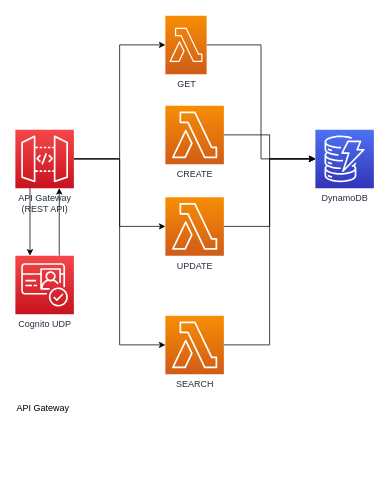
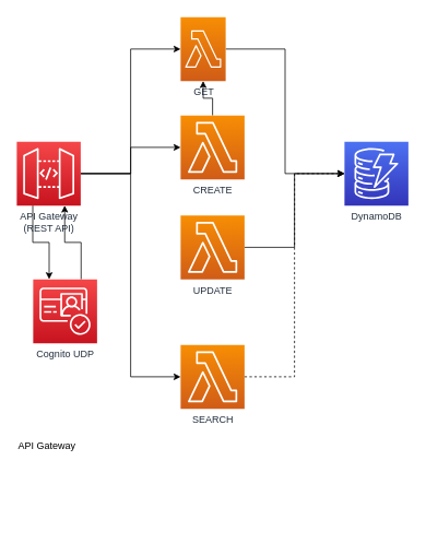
  <mxCell id="0" />
  <mxCell id="1" parent="0" />
  <mxCell id="2" style="edgeStyle=orthogonalEdgeStyle;rounded=0;orthogonalLoop=1;jettySize=auto;html=1;entryX=0.75;entryY=1;entryDx=0;entryDy=0;entryPerimeter=0;exitX=0.75;exitY=0;exitDx=0;exitDy=0;exitPerimeter=0;" edge="1" parent="1" source="3" target="8"><mxGeometry relative="1" as="geometry" /></mxCell>
- <mxCell id="3" value="Cognito UDP" style="points=[[0,0,0],[0.25,0,0],[0.5,0,0],[0.75,0,0],[1,0,0],[0,1,0],[0.25,1,0],[0.5,1,0],[0.75,1,0],[1,1,0],[0,0.25,0],[0,0.5,0],[0,0.75,0],[1,0.25,0],[1,0.5,0],[1,0.75,0]];outlineConnect=0;fontColor=#232F3E;gradientColor=#F54749;gradientDirection=north;fillColor=#C7131F;strokeColor=#ffffff;dashed=0;verticalLabelPosition=bottom;verticalAlign=top;align=center;html=1;fontSize=12;fontStyle=0;aspect=fixed;shape=mxgraph.aws4.resourceIcon;resIcon=mxgraph.aws4.cognito;" vertex="1" parent="1"><mxGeometry x="20" y="340" width="78" height="78" as="geometry" /></mxCell>
+ <mxCell id="3" value="Cognito UDP" style="points=[[0,0,0],[0.25,0,0],[0.5,0,0],[0.75,0,0],[1,0,0],[0,1,0],[0.25,1,0],[0.5,1,0],[0.75,1,0],[1,1,0],[0,0.25,0],[0,0.5,0],[0,0.75,0],[1,0.25,0],[1,0.5,0],[1,0.75,0]];outlineConnect=0;fontColor=#232F3E;gradientColor=#F54749;gradientDirection=north;fillColor=#C7131F;strokeColor=#ffffff;dashed=0;verticalLabelPosition=bottom;verticalAlign=top;align=center;html=1;fontSize=12;fontStyle=0;aspect=fixed;shape=mxgraph.aws4.resourceIcon;resIcon=mxgraph.aws4.cognito;" vertex="1" parent="1"><mxGeometry x="40" y="340" width="78" height="78" as="geometry" /></mxCell>
  <mxCell id="4" style="edgeStyle=orthogonalEdgeStyle;rounded=0;orthogonalLoop=1;jettySize=auto;html=1;entryX=0;entryY=0.5;entryDx=0;entryDy=0;entryPerimeter=0;" edge="1" parent="1" source="8" target="16"><mxGeometry relative="1" as="geometry" /></mxCell>
- <mxCell id="5" style="edgeStyle=orthogonalEdgeStyle;rounded=0;orthogonalLoop=1;jettySize=auto;html=1;entryX=0;entryY=0.5;entryDx=0;entryDy=0;entryPerimeter=0;" edge="1" parent="1" source="8" target="12"><mxGeometry relative="1" as="geometry" /></mxCell>
+ <mxCell id="5" style="edgeStyle=orthogonalEdgeStyle;rounded=0;orthogonalLoop=1;jettySize=auto;html=1;" edge="1" parent="1" source="8" target="14"><mxGeometry relative="1" as="geometry" /></mxCell>
  <mxCell id="6" style="edgeStyle=orthogonalEdgeStyle;rounded=0;orthogonalLoop=1;jettySize=auto;html=1;entryX=0;entryY=0.5;entryDx=0;entryDy=0;entryPerimeter=0;" edge="1" parent="1" source="8" target="10"><mxGeometry relative="1" as="geometry" /></mxCell>
  <mxCell id="7" style="edgeStyle=orthogonalEdgeStyle;rounded=0;orthogonalLoop=1;jettySize=auto;html=1;entryX=0.25;entryY=0;entryDx=0;entryDy=0;entryPerimeter=0;exitX=0.25;exitY=1;exitDx=0;exitDy=0;exitPerimeter=0;" edge="1" parent="1" source="8" target="3"><mxGeometry relative="1" as="geometry" /></mxCell>
  <mxCell id="8" value="API Gateway&lt;br&gt;(REST API)" style="points=[[0,0,0],[0.25,0,0],[0.5,0,0],[0.75,0,0],[1,0,0],[0,1,0],[0.25,1,0],[0.5,1,0],[0.75,1,0],[1,1,0],[0,0.25,0],[0,0.5,0],[0,0.75,0],[1,0.25,0],[1,0.5,0],[1,0.75,0]];outlineConnect=0;fontColor=#232F3E;gradientColor=#F54749;gradientDirection=north;fillColor=#C7131F;strokeColor=#ffffff;dashed=0;verticalLabelPosition=bottom;verticalAlign=top;align=center;html=1;fontSize=12;fontStyle=0;aspect=fixed;shape=mxgraph.aws4.resourceIcon;resIcon=mxgraph.aws4.api_gateway;" vertex="1" parent="1"><mxGeometry x="20" y="172" width="78" height="78" as="geometry" /></mxCell>
- <mxCell id="9" style="edgeStyle=orthogonalEdgeStyle;rounded=0;orthogonalLoop=1;jettySize=auto;html=1;entryX=0;entryY=0.5;entryDx=0;entryDy=0;entryPerimeter=0;" edge="1" parent="1" source="10" target="17"><mxGeometry relative="1" as="geometry" /></mxCell>
+ <mxCell id="9" style="edgeStyle=orthogonalEdgeStyle;rounded=0;orthogonalLoop=1;jettySize=auto;html=1;entryX=0;entryY=0.5;entryDx=0;entryDy=0;entryPerimeter=0;dashed=1;" edge="1" parent="1" source="10" target="17"><mxGeometry relative="1" as="geometry" /></mxCell>
  <mxCell id="10" value="SEARCH" style="points=[[0,0,0],[0.25,0,0],[0.5,0,0],[0.75,0,0],[1,0,0],[0,1,0],[0.25,1,0],[0.5,1,0],[0.75,1,0],[1,1,0],[0,0.25,0],[0,0.5,0],[0,0.75,0],[1,0.25,0],[1,0.5,0],[1,0.75,0]];outlineConnect=0;fontColor=#232F3E;gradientColor=#F78E04;gradientDirection=north;fillColor=#D05C17;strokeColor=#ffffff;dashed=0;verticalLabelPosition=bottom;verticalAlign=top;align=center;html=1;fontSize=12;fontStyle=0;aspect=fixed;shape=mxgraph.aws4.resourceIcon;resIcon=mxgraph.aws4.lambda;" vertex="1" parent="1"><mxGeometry x="220" y="420" width="78" height="78" as="geometry" /></mxCell>
  <mxCell id="11" style="edgeStyle=orthogonalEdgeStyle;rounded=0;orthogonalLoop=1;jettySize=auto;html=1;entryX=0;entryY=0.5;entryDx=0;entryDy=0;entryPerimeter=0;endArrow=open;" edge="1" parent="1" source="12" target="17"><mxGeometry relative="1" as="geometry" /></mxCell>
  <mxCell id="12" value="UPDATE" style="points=[[0,0,0],[0.25,0,0],[0.5,0,0],[0.75,0,0],[1,0,0],[0,1,0],[0.25,1,0],[0.5,1,0],[0.75,1,0],[1,1,0],[0,0.25,0],[0,0.5,0],[0,0.75,0],[1,0.25,0],[1,0.5,0],[1,0.75,0]];outlineConnect=0;fontColor=#232F3E;gradientColor=#F78E04;gradientDirection=north;fillColor=#D05C17;strokeColor=#ffffff;dashed=0;verticalLabelPosition=bottom;verticalAlign=top;align=center;html=1;fontSize=12;fontStyle=0;aspect=fixed;shape=mxgraph.aws4.resourceIcon;resIcon=mxgraph.aws4.lambda;" vertex="1" parent="1"><mxGeometry x="220" y="262" width="78" height="78" as="geometry" /></mxCell>
- <mxCell id="13" style="edgeStyle=orthogonalEdgeStyle;rounded=0;orthogonalLoop=1;jettySize=auto;html=1;" edge="1" parent="1" source="14" target="17"><mxGeometry relative="1" as="geometry" /></mxCell>
+ <mxCell id="13" style="edgeStyle=orthogonalEdgeStyle;rounded=0;orthogonalLoop=1;jettySize=auto;html=1;" edge="1" parent="1" source="14" target="16"><mxGeometry relative="1" as="geometry" /></mxCell>
  <mxCell id="14" value="CREATE" style="points=[[0,0,0],[0.25,0,0],[0.5,0,0],[0.75,0,0],[1,0,0],[0,1,0],[0.25,1,0],[0.5,1,0],[0.75,1,0],[1,1,0],[0,0.25,0],[0,0.5,0],[0,0.75,0],[1,0.25,0],[1,0.5,0],[1,0.75,0]];outlineConnect=0;fontColor=#232F3E;gradientColor=#F78E04;gradientDirection=north;fillColor=#D05C17;strokeColor=#ffffff;dashed=0;verticalLabelPosition=bottom;verticalAlign=top;align=center;html=1;fontSize=12;fontStyle=0;aspect=fixed;shape=mxgraph.aws4.resourceIcon;resIcon=mxgraph.aws4.lambda;" vertex="1" parent="1"><mxGeometry x="220" y="140" width="78" height="78" as="geometry" /></mxCell>
  <mxCell id="15" style="edgeStyle=orthogonalEdgeStyle;rounded=0;orthogonalLoop=1;jettySize=auto;html=1;entryX=0;entryY=0.5;entryDx=0;entryDy=0;entryPerimeter=0;" edge="1" parent="1" source="16" target="17"><mxGeometry relative="1" as="geometry" /></mxCell>
  <mxCell id="16" value="GET" style="points=[[0,0,0],[0.25,0,0],[0.5,0,0],[0.75,0,0],[1,0,0],[0,1,0],[0.25,1,0],[0.5,1,0],[0.75,1,0],[1,1,0],[0,0.25,0],[0,0.5,0],[0,0.75,0],[1,0.25,0],[1,0.5,0],[1,0.75,0]];outlineConnect=0;fontColor=#232F3E;gradientColor=#F78E04;gradientDirection=north;fillColor=#D05C17;strokeColor=#ffffff;dashed=0;verticalLabelPosition=bottom;verticalAlign=top;align=center;html=1;fontSize=12;fontStyle=0;aspect=fixed;shape=mxgraph.aws4.resourceIcon;resIcon=mxgraph.aws4.lambda;" vertex="1" parent="1"><mxGeometry x="220" y="20" width="55" height="78" as="geometry" /></mxCell>
  <mxCell id="17" value="DynamoDB" style="points=[[0,0,0],[0.25,0,0],[0.5,0,0],[0.75,0,0],[1,0,0],[0,1,0],[0.25,1,0],[0.5,1,0],[0.75,1,0],[1,1,0],[0,0.25,0],[0,0.5,0],[0,0.75,0],[1,0.25,0],[1,0.5,0],[1,0.75,0]];outlineConnect=0;fontColor=#232F3E;gradientColor=#4D72F3;gradientDirection=north;fillColor=#3334B9;strokeColor=#ffffff;dashed=0;verticalLabelPosition=bottom;verticalAlign=top;align=center;html=1;fontSize=12;fontStyle=0;aspect=fixed;shape=mxgraph.aws4.resourceIcon;resIcon=mxgraph.aws4.dynamodb;" vertex="1" parent="1"><mxGeometry x="420" y="172" width="78" height="78" as="geometry" /></mxCell>
  <mxCell id="18" value="API Gateway&lt;br&gt;" style="text;html=1;strokeColor=none;fillColor=none;align=left;verticalAlign=top;whiteSpace=wrap;rounded=0;" vertex="1" parent="1"><mxGeometry x="20" y="530" width="240" height="110" as="geometry" /></mxCell>
